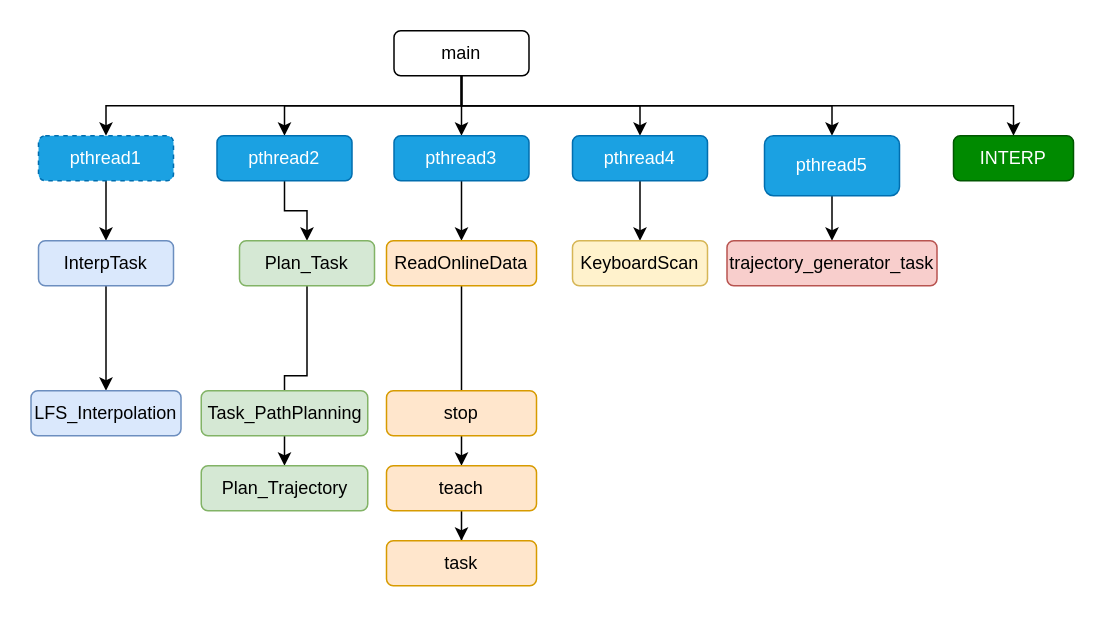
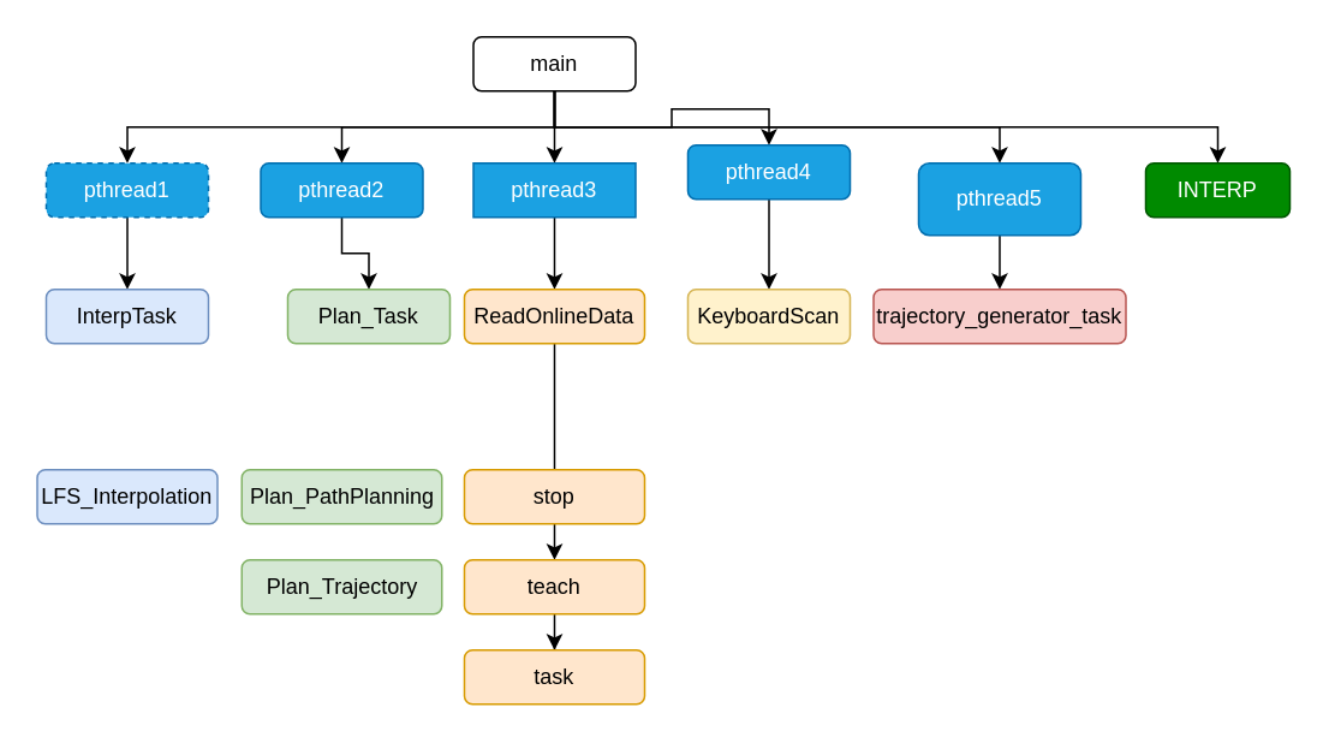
  <mxCell id="0" />
  <mxCell id="1" parent="0" />
  <mxCell id="2" style="edgeStyle=orthogonalEdgeStyle;rounded=0;orthogonalLoop=1;jettySize=auto;html=1;exitX=0.5;exitY=1;exitDx=0;exitDy=0;entryX=0.5;entryY=0;entryDx=0;entryDy=0;" parent="1" source="8" target="10" edge="1"><mxGeometry relative="1" as="geometry" /></mxCell>
  <mxCell id="3" style="edgeStyle=orthogonalEdgeStyle;rounded=0;orthogonalLoop=1;jettySize=auto;html=1;exitX=0.5;exitY=1;exitDx=0;exitDy=0;" parent="1" source="8" target="12" edge="1"><mxGeometry relative="1" as="geometry" /></mxCell>
  <mxCell id="4" style="edgeStyle=orthogonalEdgeStyle;rounded=0;orthogonalLoop=1;jettySize=auto;html=1;exitX=0.5;exitY=1;exitDx=0;exitDy=0;entryX=0.5;entryY=0;entryDx=0;entryDy=0;" parent="1" source="8" target="14" edge="1"><mxGeometry relative="1" as="geometry" /></mxCell>
  <mxCell id="5" style="edgeStyle=orthogonalEdgeStyle;rounded=0;orthogonalLoop=1;jettySize=auto;html=1;exitX=0.5;exitY=1;exitDx=0;exitDy=0;entryX=0.5;entryY=0;entryDx=0;entryDy=0;" parent="1" source="8" target="16" edge="1"><mxGeometry relative="1" as="geometry" /></mxCell>
  <mxCell id="6" style="edgeStyle=orthogonalEdgeStyle;rounded=0;orthogonalLoop=1;jettySize=auto;html=1;exitX=0.5;exitY=1;exitDx=0;exitDy=0;entryX=0.5;entryY=0;entryDx=0;entryDy=0;" parent="1" source="8" target="18" edge="1"><mxGeometry relative="1" as="geometry" /></mxCell>
  <mxCell id="7" style="edgeStyle=orthogonalEdgeStyle;rounded=0;orthogonalLoop=1;jettySize=auto;html=1;exitX=0.5;exitY=1;exitDx=0;exitDy=0;entryX=0.5;entryY=0;entryDx=0;entryDy=0;" parent="1" source="8" target="34" edge="1"><mxGeometry relative="1" as="geometry"><Array as="points"><mxPoint x="307" y="70" /><mxPoint x="675" y="70" /></Array></mxGeometry></mxCell>
  <mxCell id="8" value="main" style="rounded=1;whiteSpace=wrap;html=1;" parent="1" vertex="1"><mxGeometry x="262" y="20" width="90" height="30" as="geometry" /></mxCell>
  <mxCell id="9" value="" style="edgeStyle=orthogonalEdgeStyle;rounded=0;orthogonalLoop=1;jettySize=auto;html=1;" parent="1" source="10" target="20" edge="1"><mxGeometry relative="1" as="geometry" /></mxCell>
  <mxCell id="10" value="pthread1" style="rounded=1;whiteSpace=wrap;html=1;fillColor=#1ba1e2;fontColor=#ffffff;strokeColor=#006EAF;dashed=1;" parent="1" vertex="1"><mxGeometry x="25" y="90" width="90" height="30" as="geometry" /></mxCell>
  <mxCell id="11" value="" style="edgeStyle=orthogonalEdgeStyle;rounded=0;orthogonalLoop=1;jettySize=auto;html=1;" parent="1" source="12" target="22" edge="1"><mxGeometry relative="1" as="geometry" /></mxCell>
  <mxCell id="12" value="pthread2" style="rounded=1;whiteSpace=wrap;html=1;fillColor=#1ba1e2;fontColor=#ffffff;strokeColor=#006EAF;" parent="1" vertex="1"><mxGeometry x="144" y="90" width="90" height="30" as="geometry" /></mxCell>
  <mxCell id="13" value="" style="edgeStyle=orthogonalEdgeStyle;rounded=0;orthogonalLoop=1;jettySize=auto;html=1;" parent="1" source="14" target="24" edge="1"><mxGeometry relative="1" as="geometry" /></mxCell>
- <mxCell id="14" value="pthread3" style="rounded=1;whiteSpace=wrap;html=1;fillColor=#1ba1e2;fontColor=#ffffff;strokeColor=#006EAF;" parent="1" vertex="1"><mxGeometry x="262" y="90" width="90" height="30" as="geometry" /></mxCell>
+ <mxCell id="14" value="pthread3" style="whiteSpace=wrap;html=1;fillColor=#1ba1e2;fontColor=#ffffff;strokeColor=#006EAF;rounded=0;" parent="1" vertex="1"><mxGeometry x="262" y="90" width="90" height="30" as="geometry" /></mxCell>
  <mxCell id="15" value="" style="edgeStyle=orthogonalEdgeStyle;rounded=0;orthogonalLoop=1;jettySize=auto;html=1;" parent="1" source="16" target="25" edge="1"><mxGeometry relative="1" as="geometry" /></mxCell>
- <mxCell id="16" value="pthread4" style="rounded=1;whiteSpace=wrap;html=1;fillColor=#1ba1e2;fontColor=#ffffff;strokeColor=#006EAF;" parent="1" vertex="1"><mxGeometry x="381" y="90" width="90" height="30" as="geometry" /></mxCell>
+ <mxCell id="16" value="pthread4" style="rounded=1;whiteSpace=wrap;html=1;fillColor=#1ba1e2;fontColor=#ffffff;strokeColor=#006EAF;" parent="1" vertex="1"><mxGeometry x="381" y="80" width="90" height="30" as="geometry" /></mxCell>
  <mxCell id="17" value="" style="edgeStyle=orthogonalEdgeStyle;rounded=0;orthogonalLoop=1;jettySize=auto;html=1;" parent="1" source="18" target="26" edge="1"><mxGeometry relative="1" as="geometry" /></mxCell>
  <mxCell id="18" value="pthread5" style="rounded=1;whiteSpace=wrap;html=1;fillColor=#1ba1e2;fontColor=#ffffff;strokeColor=#006EAF;" parent="1" vertex="1"><mxGeometry x="509" y="90" width="90" height="40" as="geometry" /></mxCell>
- <mxCell id="19" value="" style="edgeStyle=orthogonalEdgeStyle;rounded=0;orthogonalLoop=1;jettySize=auto;html=1;" parent="1" source="20" target="27" edge="1"><mxGeometry relative="1" as="geometry" /></mxCell>
  <mxCell id="20" value="InterpTask" style="rounded=1;whiteSpace=wrap;html=1;fillColor=#dae8fc;strokeColor=#6c8ebf;" parent="1" vertex="1"><mxGeometry x="25" y="160" width="90" height="30" as="geometry" /></mxCell>
- <mxCell id="21" value="" style="edgeStyle=orthogonalEdgeStyle;rounded=0;orthogonalLoop=1;jettySize=auto;html=1;" parent="1" source="22" target="29" edge="1"><mxGeometry relative="1" as="geometry" /></mxCell>
  <mxCell id="22" value="Plan_Task" style="rounded=1;whiteSpace=wrap;html=1;fillColor=#d5e8d4;strokeColor=#82b366;" parent="1" vertex="1"><mxGeometry x="159" y="160" width="90" height="30" as="geometry" /></mxCell>
  <mxCell id="23" value="" style="edgeStyle=orthogonalEdgeStyle;rounded=0;orthogonalLoop=1;jettySize=auto;html=1;" parent="1" source="24" target="32" edge="1"><mxGeometry relative="1" as="geometry" /></mxCell>
  <mxCell id="24" value="ReadOnlineData" style="rounded=1;whiteSpace=wrap;html=1;fillColor=#ffe6cc;strokeColor=#d79b00;" parent="1" vertex="1"><mxGeometry x="257" y="160" width="100" height="30" as="geometry" /></mxCell>
  <mxCell id="25" value="KeyboardScan" style="rounded=1;whiteSpace=wrap;html=1;fillColor=#fff2cc;strokeColor=#d6b656;" parent="1" vertex="1"><mxGeometry x="381" y="160" width="90" height="30" as="geometry" /></mxCell>
  <mxCell id="26" value="trajectory_generator_task" style="rounded=1;whiteSpace=wrap;html=1;fillColor=#f8cecc;strokeColor=#b85450;" parent="1" vertex="1"><mxGeometry x="484" y="160" width="140" height="30" as="geometry" /></mxCell>
  <mxCell id="27" value="LFS_Interpolation" style="rounded=1;whiteSpace=wrap;html=1;fillColor=#dae8fc;strokeColor=#6c8ebf;" parent="1" vertex="1"><mxGeometry x="20" y="260" width="100" height="30" as="geometry" /></mxCell>
- <mxCell id="28" value="Task_PathPlanning" style="rounded=1;whiteSpace=wrap;html=1;fillColor=#d5e8d4;strokeColor=#82b366;" parent="1" vertex="1"><mxGeometry x="133.5" y="260" width="111" height="30" as="geometry" /></mxCell>
+ <mxCell id="28" value="Plan_PathPlanning" style="rounded=1;whiteSpace=wrap;html=1;fillColor=#d5e8d4;strokeColor=#82b366;" parent="1" vertex="1"><mxGeometry x="133.5" y="260" width="111" height="30" as="geometry" /></mxCell>
  <mxCell id="29" value="Plan_Trajectory" style="rounded=1;whiteSpace=wrap;html=1;fillColor=#d5e8d4;strokeColor=#82b366;" parent="1" vertex="1"><mxGeometry x="133.5" y="310" width="111" height="30" as="geometry" /></mxCell>
  <mxCell id="30" value="stop" style="rounded=1;whiteSpace=wrap;html=1;fillColor=#ffe6cc;strokeColor=#d79b00;" parent="1" vertex="1"><mxGeometry x="257" y="260" width="100" height="30" as="geometry" /></mxCell>
  <mxCell id="31" value="" style="edgeStyle=orthogonalEdgeStyle;rounded=0;orthogonalLoop=1;jettySize=auto;html=1;" parent="1" source="32" target="33" edge="1"><mxGeometry relative="1" as="geometry" /></mxCell>
  <mxCell id="32" value="teach" style="rounded=1;whiteSpace=wrap;html=1;fillColor=#ffe6cc;strokeColor=#d79b00;" parent="1" vertex="1"><mxGeometry x="257" y="310" width="100" height="30" as="geometry" /></mxCell>
  <mxCell id="33" value="task" style="rounded=1;whiteSpace=wrap;html=1;fillColor=#ffe6cc;strokeColor=#d79b00;" parent="1" vertex="1"><mxGeometry x="257" y="360" width="100" height="30" as="geometry" /></mxCell>
  <mxCell id="34" value="INTERP" style="rounded=1;whiteSpace=wrap;html=1;fillColor=#008a00;strokeColor=#005700;fontColor=#ffffff;" parent="1" vertex="1"><mxGeometry x="635" y="90" width="80" height="30" as="geometry" /></mxCell>
